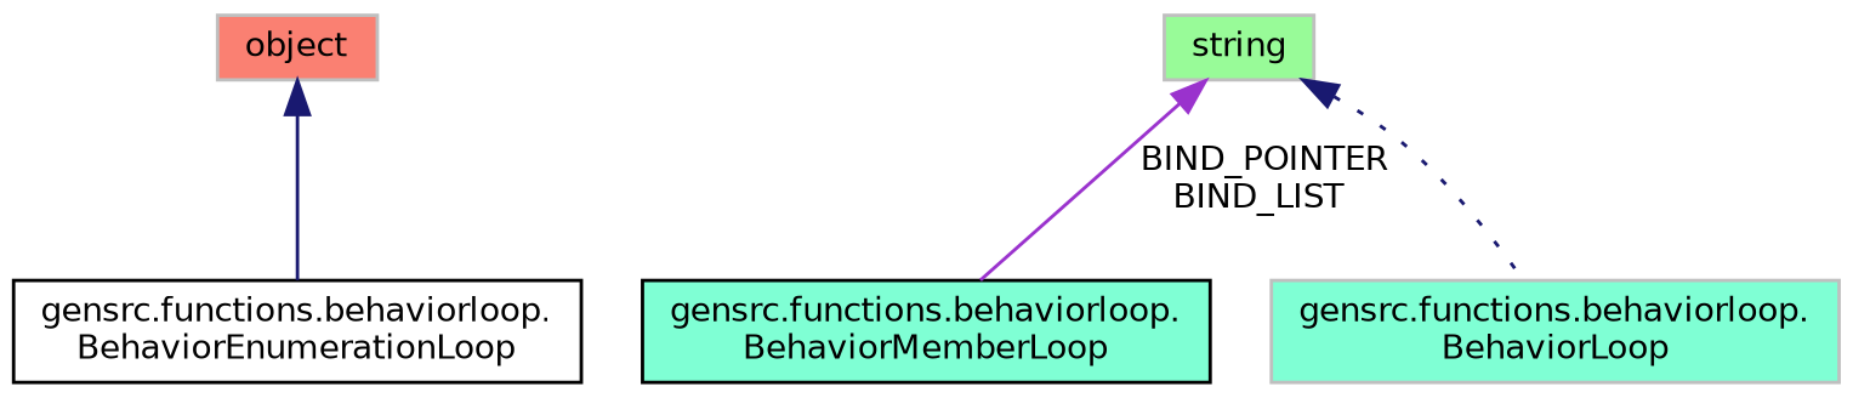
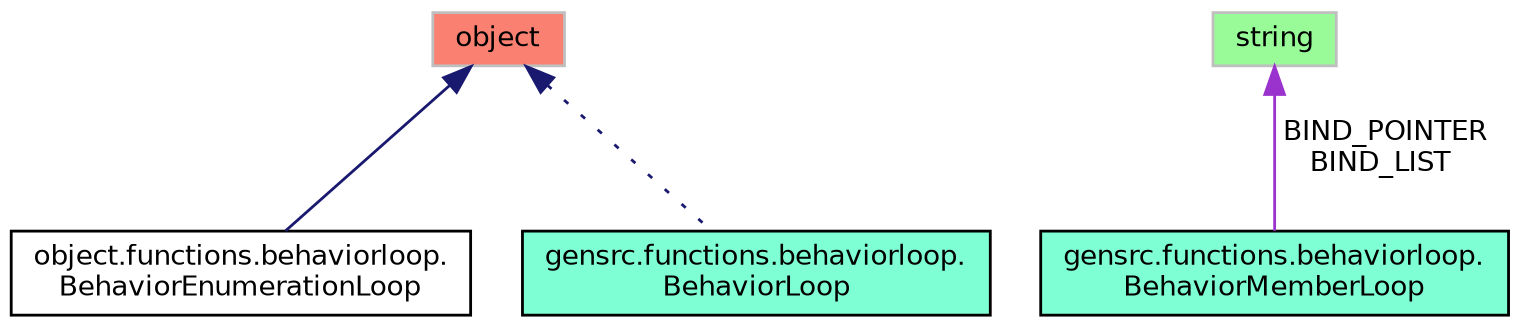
  digraph {
    node [color=black fillcolor=aquamarine fontname=Helvetica fontsize=10 shape=record style=filled]
    edge [color=midnightblue dir=back fontname=Helvetica fontsize=10 labelfontname=Helvetica labelfontsize=10 style=solid]
-   n1 [fillcolor=white fontcolor=black height=0.2 label="gensrc.functions.behaviorloop.\lBehaviorEnumerationLoop" width=0.4]
+   n1 [fillcolor=white fontcolor=black height=0.2 label="object.functions.behaviorloop.\lBehaviorEnumerationLoop" width=0.4]
    n2 [height=0.2 label="gensrc.functions.behaviorloop.\lBehaviorMemberLoop" width=0.4]
-   n3 [color=grey75 height=0.2 label="gensrc.functions.behaviorloop.\lBehaviorLoop" width=0.4]
+   n3 [height=0.2 label="gensrc.functions.behaviorloop.\lBehaviorLoop" width=0.4]
    n4 [color=grey75 fillcolor=salmon height=0.2 label=object width=0.4]
    n5 [color=grey75 fillcolor=palegreen height=0.2 label=string width=0.4]
    n4 -> n1
-   n5 -> n3 [style=dotted]
+   n4 -> n3 [style=dotted]
    n5 -> n2 [color=darkorchid3 label=" BIND_POINTER\nBIND_LIST"]
  }
